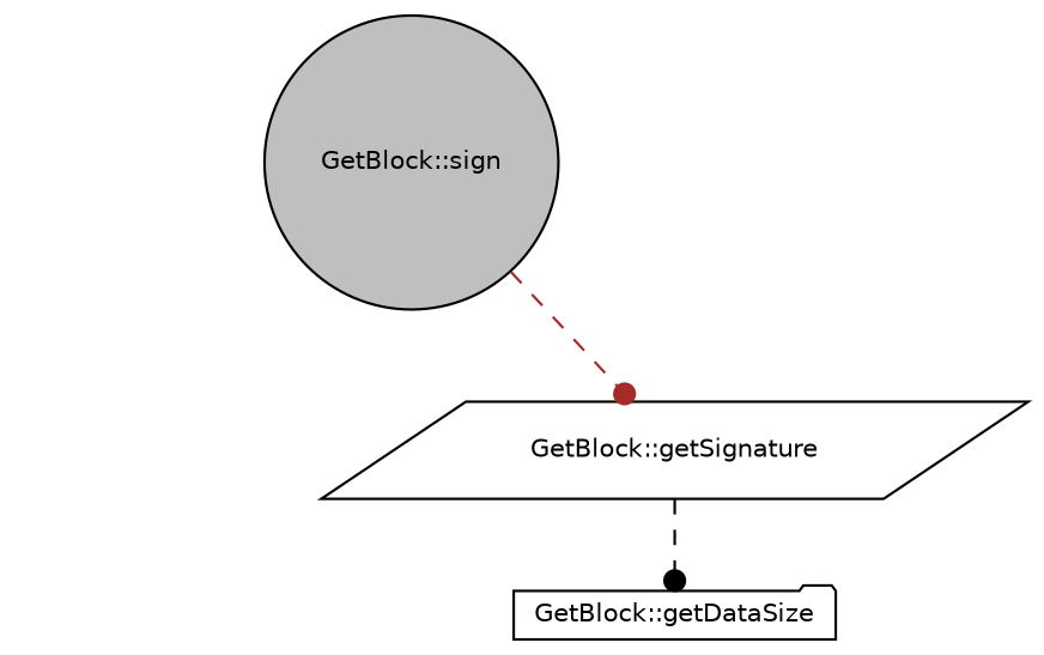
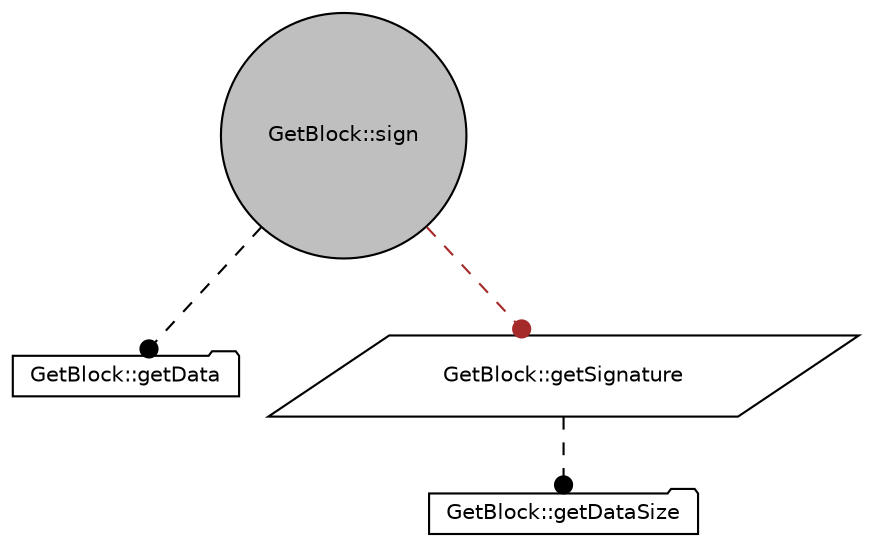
  digraph {
    rankdir=TB
    node [color=black fillcolor=white fontname=Helvetica fontsize=10 shape=folder style=filled]
    edge [arrowhead=dot color=black fontname=Helvetica fontsize=10 labelfontname=Helvetica labelfontsize=10 style=dashed]
    n1 [fillcolor=grey75 fontcolor=black height=0.2 label="GetBlock::sign" shape=circle width=0.4]
+   n2 [height=0.2 label="GetBlock::getData" width=0.4]
    n3 [height=0.2 label="GetBlock::getSignature" shape=parallelogram width=0.4]
    n4 [height=0.2 label="GetBlock::getDataSize" width=0.4]
+   n1 -> n2
    n1 -> n3 [color=brown]
    n3 -> n4
  }
